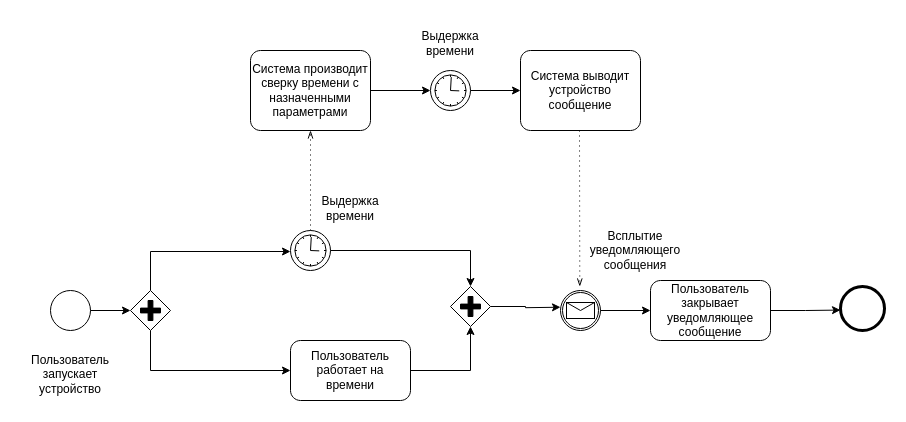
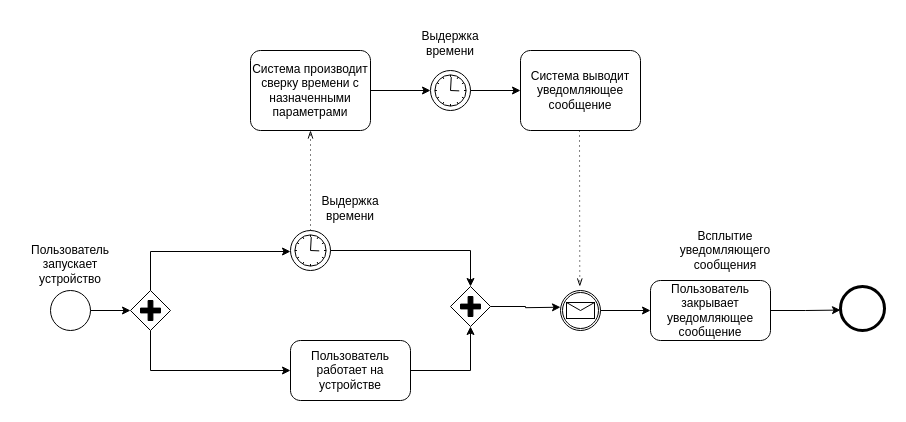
  <mxCell id="0" />
  <mxCell id="1" parent="0" />
  <mxCell id="2" value="" style="points=[[0.145,0.145,0],[0.5,0,0],[0.855,0.145,0],[1,0.5,0],[0.855,0.855,0],[0.5,1,0],[0.145,0.855,0],[0,0.5,0]];shape=mxgraph.bpmn.event;html=1;verticalLabelPosition=bottom;labelBackgroundColor=#ffffff;verticalAlign=top;align=center;perimeter=ellipsePerimeter;outlineConnect=0;aspect=fixed;outline=standard;symbol=general;" vertex="1" parent="1"><mxGeometry x="50" y="290" width="40" height="40" as="geometry" /></mxCell>
  <mxCell id="3" style="edgeStyle=orthogonalEdgeStyle;rounded=0;orthogonalLoop=1;jettySize=auto;html=1;exitX=0.5;exitY=0;exitDx=0;exitDy=0;exitPerimeter=0;" edge="1" parent="1" source="5"><mxGeometry relative="1" as="geometry"><mxPoint x="290" y="251" as="targetPoint" /><Array as="points"><mxPoint x="150" y="251" /></Array></mxGeometry></mxCell>
  <mxCell id="4" style="edgeStyle=orthogonalEdgeStyle;rounded=0;orthogonalLoop=1;jettySize=auto;html=1;exitX=0.5;exitY=1;exitDx=0;exitDy=0;exitPerimeter=0;" edge="1" parent="1" source="5"><mxGeometry relative="1" as="geometry"><mxPoint x="290" y="370" as="targetPoint" /><Array as="points"><mxPoint x="150" y="370" /></Array></mxGeometry></mxCell>
  <mxCell id="5" value="" style="points=[[0.25,0.25,0],[0.5,0,0],[0.75,0.25,0],[1,0.5,0],[0.75,0.75,0],[0.5,1,0],[0.25,0.75,0],[0,0.5,0]];shape=mxgraph.bpmn.gateway2;html=1;verticalLabelPosition=bottom;labelBackgroundColor=#ffffff;verticalAlign=top;align=center;perimeter=rhombusPerimeter;outlineConnect=0;outline=none;symbol=none;gwType=parallel;" vertex="1" parent="1"><mxGeometry x="130" y="290" width="40" height="40" as="geometry" /></mxCell>
  <mxCell id="6" style="edgeStyle=orthogonalEdgeStyle;rounded=0;orthogonalLoop=1;jettySize=auto;html=1;exitX=1;exitY=0.5;exitDx=0;exitDy=0;exitPerimeter=0;entryX=0;entryY=0.5;entryDx=0;entryDy=0;entryPerimeter=0;" edge="1" parent="1" source="2" target="5"><mxGeometry relative="1" as="geometry" /></mxCell>
  <mxCell id="7" value="" style="points=[[0.145,0.145,0],[0.5,0,0],[0.855,0.145,0],[1,0.5,0],[0.855,0.855,0],[0.5,1,0],[0.145,0.855,0],[0,0.5,0]];shape=mxgraph.bpmn.event;html=1;verticalLabelPosition=bottom;labelBackgroundColor=#ffffff;verticalAlign=top;align=center;perimeter=ellipsePerimeter;outlineConnect=0;aspect=fixed;outline=standard;symbol=timer;" vertex="1" parent="1"><mxGeometry x="290" y="230" width="40" height="40" as="geometry" /></mxCell>
- <mxCell id="8" value="Пользователь работает на времени" style="points=[[0.25,0,0],[0.5,0,0],[0.75,0,0],[1,0.25,0],[1,0.5,0],[1,0.75,0],[0.75,1,0],[0.5,1,0],[0.25,1,0],[0,0.75,0],[0,0.5,0],[0,0.25,0]];shape=mxgraph.bpmn.task;whiteSpace=wrap;rectStyle=rounded;size=10;html=1;container=1;expand=0;collapsible=0;taskMarker=abstract;" vertex="1" parent="1"><mxGeometry x="290" y="340" width="120" height="60" as="geometry" /></mxCell>
- <mxCell id="9" value="&lt;div&gt;Пользователь запускает устройство&lt;/div&gt;" style="text;html=1;align=center;verticalAlign=middle;whiteSpace=wrap;rounded=0;" vertex="1" parent="1"><mxGeometry x="20" y="351" width="100" height="45" as="geometry" /></mxCell>
+ <mxCell id="8" value="Пользователь работает на устройстве" style="points=[[0.25,0,0],[0.5,0,0],[0.75,0,0],[1,0.25,0],[1,0.5,0],[1,0.75,0],[0.75,1,0],[0.5,1,0],[0.25,1,0],[0,0.75,0],[0,0.5,0],[0,0.25,0]];shape=mxgraph.bpmn.task;whiteSpace=wrap;rectStyle=rounded;size=10;html=1;container=1;expand=0;collapsible=0;taskMarker=abstract;" vertex="1" parent="1"><mxGeometry x="290" y="340" width="120" height="60" as="geometry" /></mxCell>
+ <mxCell id="9" value="&lt;div&gt;Пользователь запускает устройство&lt;/div&gt;" style="text;html=1;align=center;verticalAlign=middle;whiteSpace=wrap;rounded=0;" vertex="1" parent="1"><mxGeometry x="20" y="241" width="100" height="45" as="geometry" /></mxCell>
  <mxCell id="10" value="&lt;div&gt;Выдержка времени&lt;/div&gt;" style="text;html=1;align=center;verticalAlign=middle;whiteSpace=wrap;rounded=0;" vertex="1" parent="1"><mxGeometry x="300" y="185" width="100" height="45" as="geometry" /></mxCell>
  <mxCell id="11" style="edgeStyle=orthogonalEdgeStyle;rounded=0;orthogonalLoop=1;jettySize=auto;html=1;exitX=1;exitY=0.5;exitDx=0;exitDy=0;exitPerimeter=0;" edge="1" parent="1" source="12"><mxGeometry relative="1" as="geometry"><mxPoint x="560" y="306.714" as="targetPoint" /></mxGeometry></mxCell>
  <mxCell id="12" value="" style="points=[[0.25,0.25,0],[0.5,0,0],[0.75,0.25,0],[1,0.5,0],[0.75,0.75,0],[0.5,1,0],[0.25,0.75,0],[0,0.5,0]];shape=mxgraph.bpmn.gateway2;html=1;verticalLabelPosition=bottom;labelBackgroundColor=#ffffff;verticalAlign=top;align=center;perimeter=rhombusPerimeter;outlineConnect=0;outline=none;symbol=none;gwType=parallel;" vertex="1" parent="1"><mxGeometry x="450" y="286" width="40" height="40" as="geometry" /></mxCell>
  <mxCell id="13" style="edgeStyle=orthogonalEdgeStyle;rounded=0;orthogonalLoop=1;jettySize=auto;html=1;exitX=1;exitY=0.5;exitDx=0;exitDy=0;exitPerimeter=0;entryX=0.5;entryY=1;entryDx=0;entryDy=0;entryPerimeter=0;" edge="1" parent="1" source="8" target="12"><mxGeometry relative="1" as="geometry" /></mxCell>
  <mxCell id="14" style="edgeStyle=orthogonalEdgeStyle;rounded=0;orthogonalLoop=1;jettySize=auto;html=1;exitX=1;exitY=0.5;exitDx=0;exitDy=0;exitPerimeter=0;entryX=0.5;entryY=0;entryDx=0;entryDy=0;entryPerimeter=0;" edge="1" parent="1" source="7" target="12"><mxGeometry relative="1" as="geometry" /></mxCell>
  <mxCell id="15" value="" style="points=[[0.145,0.145,0],[0.5,0,0],[0.855,0.145,0],[1,0.5,0],[0.855,0.855,0],[0.5,1,0],[0.145,0.855,0],[0,0.5,0]];shape=mxgraph.bpmn.event;html=1;verticalLabelPosition=bottom;labelBackgroundColor=#ffffff;verticalAlign=top;align=center;perimeter=ellipsePerimeter;outlineConnect=0;aspect=fixed;outline=catching;symbol=message;" vertex="1" parent="1"><mxGeometry x="560" y="290" width="40" height="40" as="geometry" /></mxCell>
  <mxCell id="16" style="edgeStyle=orthogonalEdgeStyle;rounded=0;orthogonalLoop=1;jettySize=auto;html=1;exitX=1;exitY=0.5;exitDx=0;exitDy=0;exitPerimeter=0;" edge="1" parent="1" source="17"><mxGeometry relative="1" as="geometry"><mxPoint x="840" y="309.571" as="targetPoint" /></mxGeometry></mxCell>
  <mxCell id="17" value="Пользователь закрывает уведомляющее сообщение" style="points=[[0.25,0,0],[0.5,0,0],[0.75,0,0],[1,0.25,0],[1,0.5,0],[1,0.75,0],[0.75,1,0],[0.5,1,0],[0.25,1,0],[0,0.75,0],[0,0.5,0],[0,0.25,0]];shape=mxgraph.bpmn.task;whiteSpace=wrap;rectStyle=rounded;size=10;html=1;container=1;expand=0;collapsible=0;taskMarker=abstract;" vertex="1" parent="1"><mxGeometry x="650" y="280" width="120" height="60" as="geometry" /></mxCell>
  <mxCell id="18" style="edgeStyle=orthogonalEdgeStyle;rounded=0;orthogonalLoop=1;jettySize=auto;html=1;exitX=1;exitY=0.5;exitDx=0;exitDy=0;exitPerimeter=0;entryX=0;entryY=0.5;entryDx=0;entryDy=0;entryPerimeter=0;" edge="1" parent="1" source="15" target="17"><mxGeometry relative="1" as="geometry" /></mxCell>
  <mxCell id="19" value="" style="points=[[0.145,0.145,0],[0.5,0,0],[0.855,0.145,0],[1,0.5,0],[0.855,0.855,0],[0.5,1,0],[0.145,0.855,0],[0,0.5,0]];shape=mxgraph.bpmn.event;html=1;verticalLabelPosition=bottom;labelBackgroundColor=#ffffff;verticalAlign=top;align=center;perimeter=ellipsePerimeter;outlineConnect=0;aspect=fixed;outline=end;symbol=terminate2;" vertex="1" parent="1"><mxGeometry x="840" y="286" width="44" height="44" as="geometry" /></mxCell>
- <mxCell id="20" value="&lt;div&gt;Всплытие уведомляющего сообщения&lt;/div&gt;" style="text;html=1;align=center;verticalAlign=middle;whiteSpace=wrap;rounded=0;" vertex="1" parent="1"><mxGeometry x="590" y="227.5" width="90" height="45" as="geometry" /></mxCell>
+ <mxCell id="20" value="&lt;div&gt;Всплытие уведомляющего сообщения&lt;/div&gt;" style="text;html=1;align=center;verticalAlign=middle;whiteSpace=wrap;rounded=0;" vertex="1" parent="1"><mxGeometry x="680" y="227.5" width="90" height="45" as="geometry" /></mxCell>
  <mxCell id="21" value="" style="edgeStyle=elbowEdgeStyle;fontSize=12;html=1;endFill=0;startFill=0;endSize=6;startSize=6;dashed=1;dashPattern=1 4;endArrow=openThin;startArrow=none;rounded=0;exitX=0.5;exitY=0;exitDx=0;exitDy=0;exitPerimeter=0;" edge="1" parent="1" source="7"><mxGeometry width="160" relative="1" as="geometry"><mxPoint x="440" y="170" as="sourcePoint" /><mxPoint x="310" y="130" as="targetPoint" /><Array as="points"><mxPoint x="310" y="170" /></Array></mxGeometry></mxCell>
  <mxCell id="22" value="Система производит сверку времени с назначенными параметрами" style="points=[[0.25,0,0],[0.5,0,0],[0.75,0,0],[1,0.25,0],[1,0.5,0],[1,0.75,0],[0.75,1,0],[0.5,1,0],[0.25,1,0],[0,0.75,0],[0,0.5,0],[0,0.25,0]];shape=mxgraph.bpmn.task;whiteSpace=wrap;rectStyle=rounded;size=10;html=1;container=1;expand=0;collapsible=0;taskMarker=abstract;" vertex="1" parent="1"><mxGeometry x="250" y="50" width="120" height="80" as="geometry" /></mxCell>
  <mxCell id="23" value="" style="edgeStyle=elbowEdgeStyle;fontSize=12;html=1;endFill=0;startFill=0;endSize=6;startSize=6;dashed=1;dashPattern=1 4;endArrow=openThin;startArrow=none;rounded=0;" edge="1" parent="1"><mxGeometry width="160" relative="1" as="geometry"><mxPoint x="579" y="130" as="sourcePoint" /><mxPoint x="579.29" y="286" as="targetPoint" /><Array as="points"><mxPoint x="579.29" y="236" /></Array></mxGeometry></mxCell>
- <mxCell id="24" value="Система выводит устройство сообщение" style="points=[[0.25,0,0],[0.5,0,0],[0.75,0,0],[1,0.25,0],[1,0.5,0],[1,0.75,0],[0.75,1,0],[0.5,1,0],[0.25,1,0],[0,0.75,0],[0,0.5,0],[0,0.25,0]];shape=mxgraph.bpmn.task;whiteSpace=wrap;rectStyle=rounded;size=10;html=1;container=1;expand=0;collapsible=0;taskMarker=abstract;" vertex="1" parent="1"><mxGeometry x="520" y="50" width="120" height="80" as="geometry" /></mxCell>
+ <mxCell id="24" value="Система выводит уведомляющее сообщение" style="points=[[0.25,0,0],[0.5,0,0],[0.75,0,0],[1,0.25,0],[1,0.5,0],[1,0.75,0],[0.75,1,0],[0.5,1,0],[0.25,1,0],[0,0.75,0],[0,0.5,0],[0,0.25,0]];shape=mxgraph.bpmn.task;whiteSpace=wrap;rectStyle=rounded;size=10;html=1;container=1;expand=0;collapsible=0;taskMarker=abstract;" vertex="1" parent="1"><mxGeometry x="520" y="50" width="120" height="80" as="geometry" /></mxCell>
  <mxCell id="25" value="" style="points=[[0.145,0.145,0],[0.5,0,0],[0.855,0.145,0],[1,0.5,0],[0.855,0.855,0],[0.5,1,0],[0.145,0.855,0],[0,0.5,0]];shape=mxgraph.bpmn.event;html=1;verticalLabelPosition=bottom;labelBackgroundColor=#ffffff;verticalAlign=top;align=center;perimeter=ellipsePerimeter;outlineConnect=0;aspect=fixed;outline=standard;symbol=timer;" vertex="1" parent="1"><mxGeometry x="430" y="70" width="40" height="40" as="geometry" /></mxCell>
  <mxCell id="26" style="edgeStyle=orthogonalEdgeStyle;rounded=0;orthogonalLoop=1;jettySize=auto;html=1;exitX=1;exitY=0.5;exitDx=0;exitDy=0;exitPerimeter=0;entryX=0;entryY=0.5;entryDx=0;entryDy=0;entryPerimeter=0;" edge="1" parent="1" source="22" target="25"><mxGeometry relative="1" as="geometry" /></mxCell>
  <mxCell id="27" style="edgeStyle=orthogonalEdgeStyle;rounded=0;orthogonalLoop=1;jettySize=auto;html=1;exitX=1;exitY=0.5;exitDx=0;exitDy=0;exitPerimeter=0;entryX=0;entryY=0.5;entryDx=0;entryDy=0;entryPerimeter=0;" edge="1" parent="1" source="25" target="24"><mxGeometry relative="1" as="geometry" /></mxCell>
  <mxCell id="28" value="Выдержка времени" style="text;html=1;align=center;verticalAlign=middle;whiteSpace=wrap;rounded=0;" vertex="1" parent="1"><mxGeometry x="400" y="20" width="100" height="45" as="geometry" /></mxCell>
